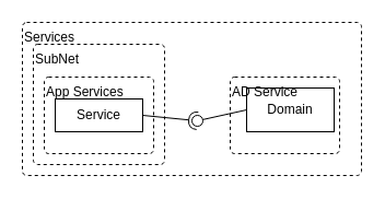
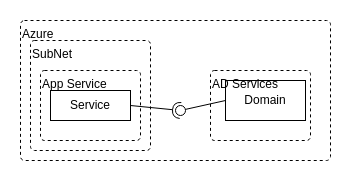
  <mxCell id="0" />
  <mxCell id="1" parent="0" />
- <mxCell id="2" value="Services" style="rounded=1;whiteSpace=wrap;html=1;fillColor=none;dashed=1;align=left;verticalAlign=top;container=1;collapsible=0;recursiveResize=0;imageWidth=24;arcSize=8;absoluteArcSize=1;" parent="1" vertex="1"><mxGeometry x="20" y="20" width="310" height="140" as="geometry" /></mxCell>
- <mxCell id="3" value="AD Service" style="rounded=1;whiteSpace=wrap;html=1;fillColor=none;dashed=1;align=left;verticalAlign=top;container=1;collapsible=0;recursiveResize=0;imageWidth=24;arcSize=8;absoluteArcSize=1;spacing=2;" parent="2" vertex="1"><mxGeometry x="190" y="50" width="100" height="70" as="geometry" /></mxCell>
+ <mxCell id="2" value="Azure" style="rounded=1;whiteSpace=wrap;html=1;fillColor=none;dashed=1;align=left;verticalAlign=top;container=1;collapsible=0;recursiveResize=0;imageWidth=24;arcSize=8;absoluteArcSize=1;" parent="1" vertex="1"><mxGeometry x="20" y="20" width="310" height="140" as="geometry" /></mxCell>
+ <mxCell id="3" value="AD Services" style="rounded=1;whiteSpace=wrap;html=1;fillColor=none;dashed=1;align=left;verticalAlign=top;container=1;collapsible=0;recursiveResize=0;imageWidth=24;arcSize=8;absoluteArcSize=1;spacing=2;" parent="2" vertex="1"><mxGeometry x="190" y="50" width="100" height="70" as="geometry" /></mxCell>
  <mxCell id="4" value="Domain" style="rounded=0;whiteSpace=wrap;html=1;strokeColor=default;fillColor=none;" parent="3" vertex="1"><mxGeometry x="15" y="10" width="80" height="40" as="geometry" /></mxCell>
  <mxCell id="5" value="SubNet" style="rounded=1;whiteSpace=wrap;html=1;fillColor=none;dashed=1;align=left;verticalAlign=top;container=1;collapsible=0;recursiveResize=0;imageWidth=24;arcSize=8;absoluteArcSize=1;" parent="1" vertex="1"><mxGeometry x="30" y="40" width="120" height="110" as="geometry" /></mxCell>
- <mxCell id="6" value="App Services" style="rounded=1;whiteSpace=wrap;html=1;fillColor=none;dashed=1;align=left;verticalAlign=top;container=1;collapsible=0;recursiveResize=0;imageWidth=24;arcSize=8;absoluteArcSize=1;" parent="5" vertex="1"><mxGeometry x="10" y="30" width="100" height="70" as="geometry" /></mxCell>
+ <mxCell id="6" value="App Service" style="rounded=1;whiteSpace=wrap;html=1;fillColor=none;dashed=1;align=left;verticalAlign=top;container=1;collapsible=0;recursiveResize=0;imageWidth=24;arcSize=8;absoluteArcSize=1;" parent="5" vertex="1"><mxGeometry x="10" y="30" width="100" height="70" as="geometry" /></mxCell>
  <mxCell id="7" value="Service" style="rounded=0;whiteSpace=wrap;html=1;strokeColor=default;fillColor=none;" parent="6" vertex="1"><mxGeometry x="10" y="20" width="80" height="30" as="geometry" /></mxCell>
  <mxCell id="8" value="" style="rounded=0;orthogonalLoop=1;jettySize=auto;html=1;endArrow=none;endFill=0;sketch=0;sourcePerimeterSpacing=0;targetPerimeterSpacing=0;exitX=0;exitY=0.5;exitDx=0;exitDy=0;" parent="1" source="4" target="10" edge="1"><mxGeometry relative="1" as="geometry"><mxPoint x="290" y="345" as="sourcePoint" /></mxGeometry></mxCell>
  <mxCell id="9" value="" style="rounded=0;orthogonalLoop=1;jettySize=auto;html=1;endArrow=halfCircle;endFill=0;entryX=0.5;entryY=0.5;endSize=6;strokeWidth=1;sketch=0;exitX=1;exitY=0.5;exitDx=0;exitDy=0;" parent="1" source="7" target="10" edge="1"><mxGeometry relative="1" as="geometry"><mxPoint x="160" y="245" as="sourcePoint" /><Array as="points" /></mxGeometry></mxCell>
  <mxCell id="10" value="" style="ellipse;whiteSpace=wrap;html=1;align=center;aspect=fixed;resizable=0;points=[];outlineConnect=0;sketch=0;" parent="1" vertex="1"><mxGeometry x="175" y="105" width="10" height="10" as="geometry" /></mxCell>
